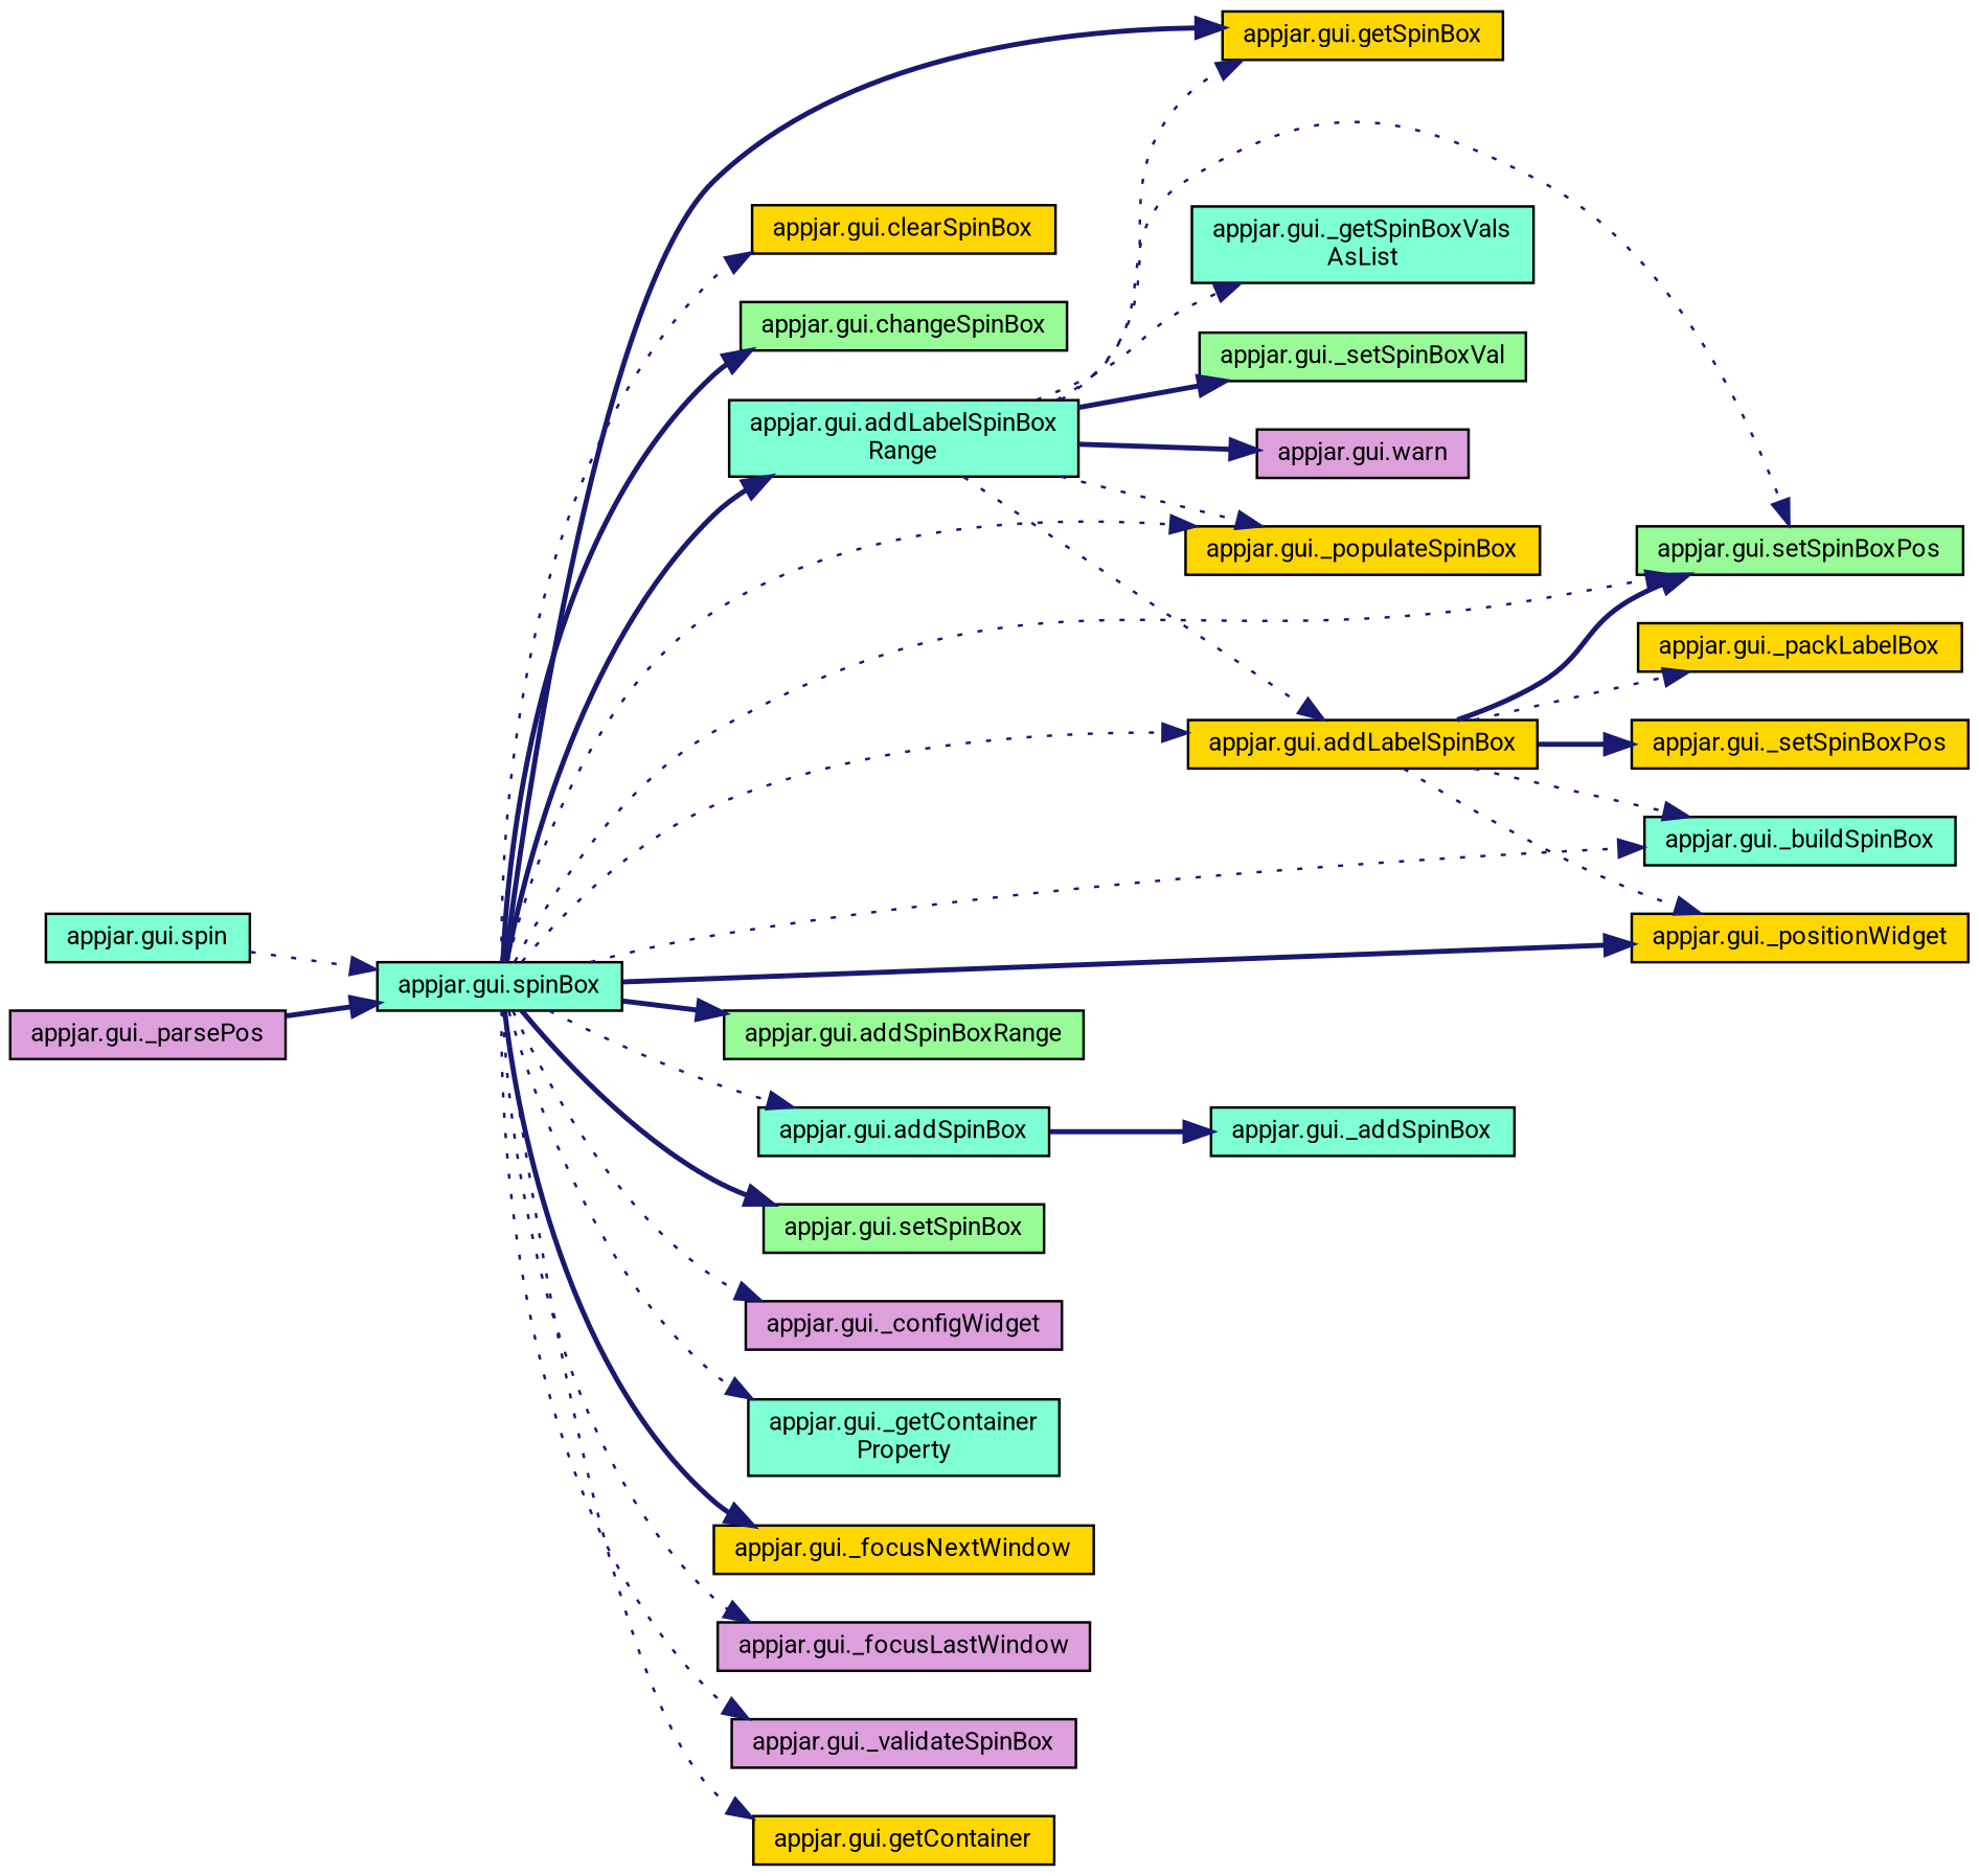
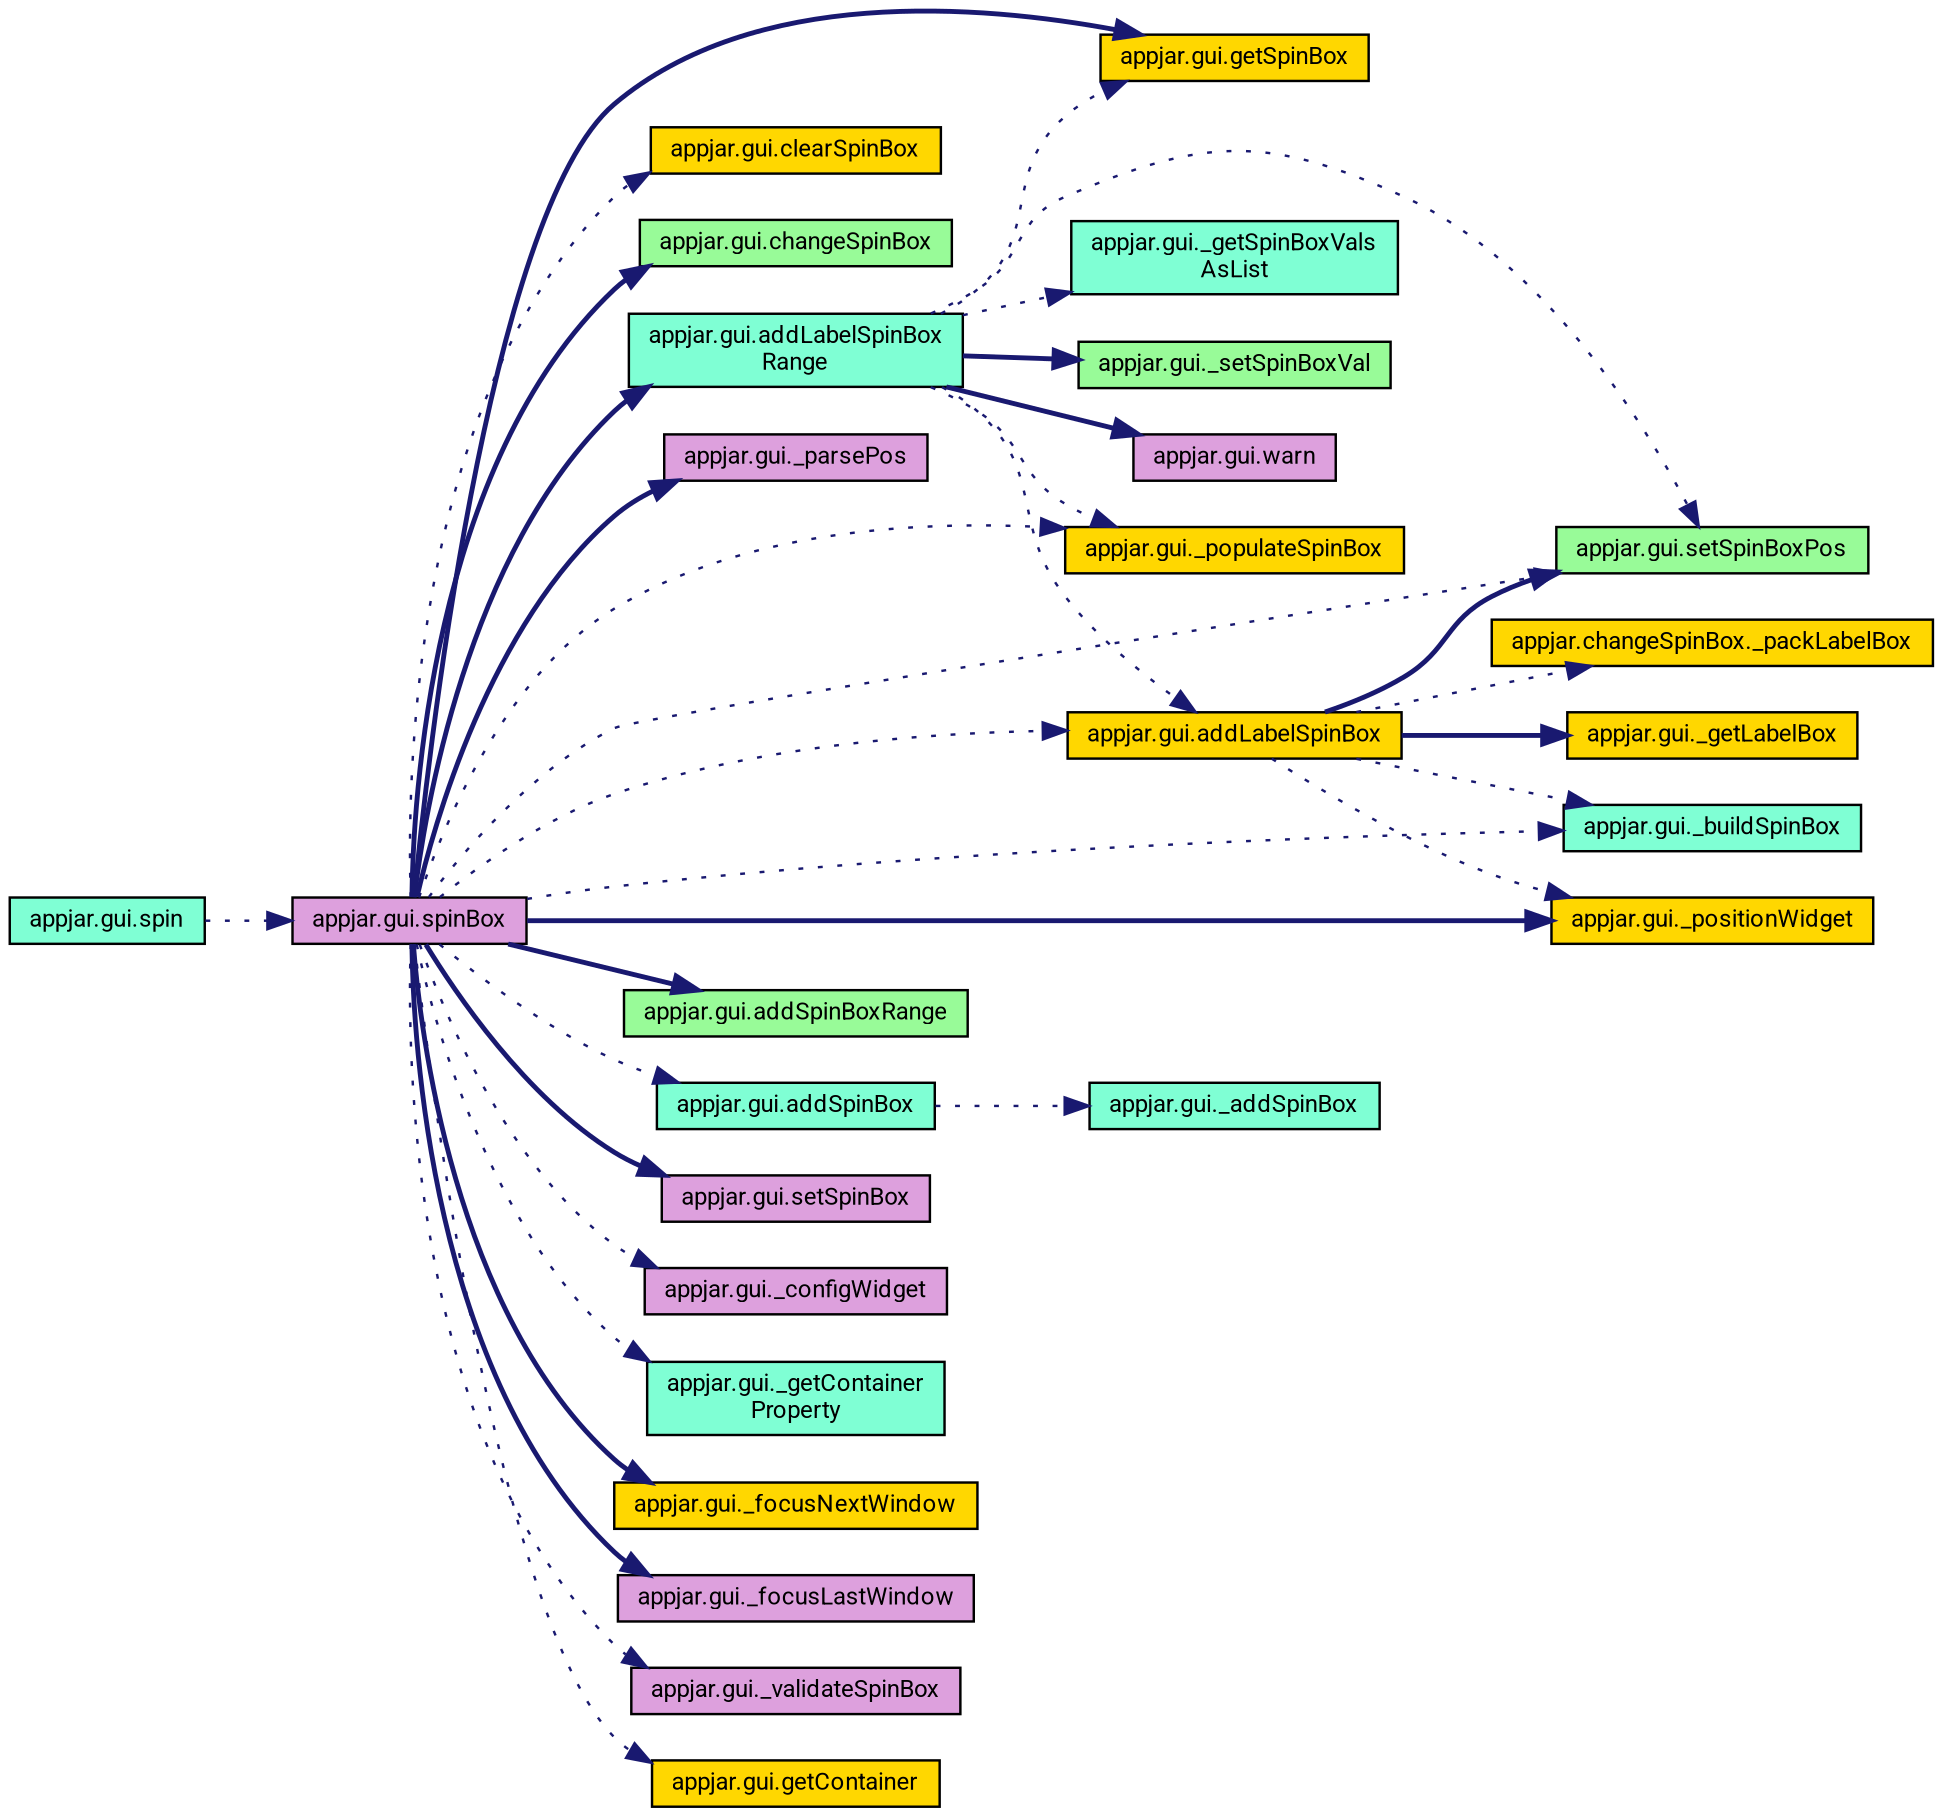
  digraph {
    fontname=Roboto
    rankdir=LR
    node [color=black fillcolor=gold fontname=Roboto fontsize=10 shape=record style=filled]
    edge [color=midnightblue fontname=Roboto fontsize=10 labelfontname=Helvetica labelfontsize=10 style=dotted]
    n1 [fillcolor=aquamarine fontcolor=black height=0.2 label="appjar.gui.spin" width=0.4]
-   n2 [fillcolor=aquamarine height=0.2 label="appjar.gui.spinBox" width=0.4]
+   n2 [fillcolor=plum height=0.2 label="appjar.gui.spinBox" width=0.4]
    n3 [fillcolor=palegreen height=0.2 label="appjar.gui.setSpinBoxPos" width=0.4]
    n4 [height=0.2 label="appjar.gui.clearSpinBox" width=0.4]
    n5 [fillcolor=palegreen height=0.2 label="appjar.gui.changeSpinBox" width=0.4]
    n6 [height=0.2 label="appjar.gui.getSpinBox" width=0.4]
    n7 [fillcolor=plum height=0.2 label="appjar.gui._parsePos" width=0.4]
    n8 [fillcolor=aquamarine height=0.2 label="appjar.gui.addLabelSpinBox\lRange" width=0.4]
    n9 [height=0.2 label="appjar.gui.addLabelSpinBox" width=0.4]
    n10 [fillcolor=aquamarine height=0.2 label="appjar.gui._buildSpinBox" width=0.4]
    n11 [height=0.2 label="appjar.gui._positionWidget" width=0.4]
    n12 [height=0.2 label="appjar.gui._populateSpinBox" width=0.4]
    n13 [fillcolor=palegreen height=0.2 label="appjar.gui.addSpinBoxRange" width=0.4]
    n14 [fillcolor=aquamarine height=0.2 label="appjar.gui.addSpinBox" width=0.4]
-   n15 [fillcolor=palegreen height=0.2 label="appjar.gui.setSpinBox" width=0.4]
+   n15 [fillcolor=plum height=0.2 label="appjar.gui.setSpinBox" width=0.4]
    n16 [fillcolor=plum height=0.2 label="appjar.gui._configWidget" width=0.4]
    n17 [fillcolor=aquamarine height=0.2 label="appjar.gui._getContainer\lProperty" width=0.4]
    n18 [height=0.2 label="appjar.gui._focusNextWindow" width=0.4]
    n19 [fillcolor=plum height=0.2 label="appjar.gui._focusLastWindow" width=0.4]
    n20 [fillcolor=plum height=0.2 label="appjar.gui._validateSpinBox" width=0.4]
    n21 [height=0.2 label="appjar.gui.getContainer" width=0.4]
    n22 [fillcolor=aquamarine height=0.2 label="appjar.gui._getSpinBoxVals\lAsList" width=0.4]
    n23 [fillcolor=palegreen height=0.2 label="appjar.gui._setSpinBoxVal" width=0.4]
    n24 [fillcolor=plum height=0.2 label="appjar.gui.warn" width=0.4]
-   n25 [height=0.2 label="appjar.gui._setSpinBoxPos" width=0.4]
-   n26 [height=0.2 label="appjar.gui._packLabelBox" width=0.4]
+   n25 [height=0.2 label="appjar.gui._getLabelBox" width=0.4]
+   n26 [height=0.2 label="appjar.changeSpinBox._packLabelBox" width=0.4]
    n27 [fillcolor=aquamarine height=0.2 label="appjar.gui._addSpinBox" width=0.4]
    n1 -> n2
    n2 -> n3
    n2 -> n4
    n2 -> n5 [style=bold]
    n2 -> n6 [style=bold]
-   n7 -> n2 [style=bold]
+   n2 -> n7 [style=bold]
    n2 -> n8 [style=bold]
    n2 -> n9
    n2 -> n10
    n2 -> n11 [style=bold]
    n2 -> n12
    n2 -> n13 [style=bold]
    n2 -> n14
    n2 -> n15 [style=bold]
    n2 -> n16
    n2 -> n17
    n2 -> n18 [style=bold]
-   n2 -> n19
+   n2 -> n19 [style=bold]
    n2 -> n20
    n2 -> n21
    n8 -> n3
    n8 -> n6
    n8 -> n9
    n8 -> n12
    n8 -> n22
    n8 -> n23 [style=bold]
    n8 -> n24 [style=bold]
    n9 -> n3 [style=bold]
    n9 -> n10
    n9 -> n11
    n9 -> n25 [style=bold]
    n9 -> n26
-   n14 -> n27 [style=bold]
+   n14 -> n27
  }
